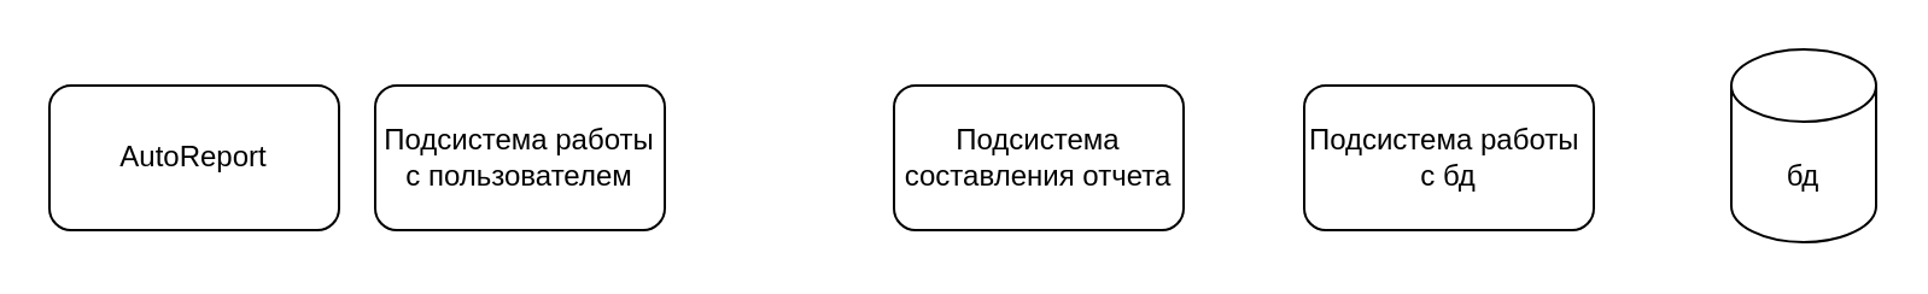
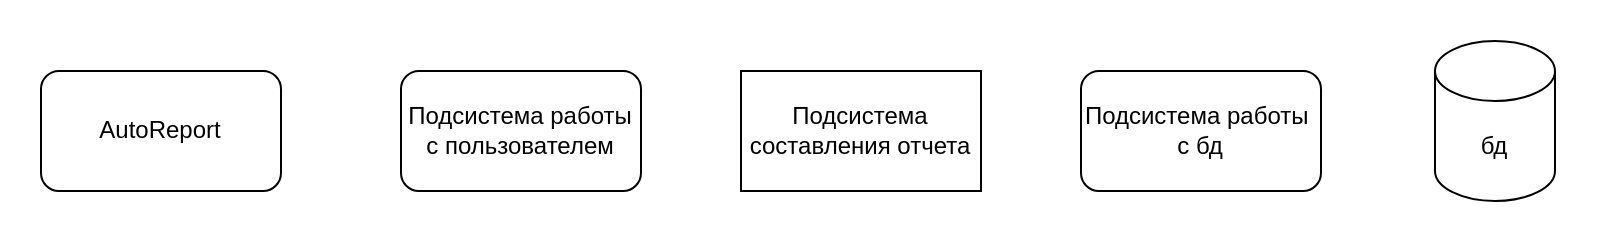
  <mxCell id="0" />
  <mxCell id="1" parent="0" />
- <mxCell id="2" value="Подсистема составления отчета" style="rounded=1;whiteSpace=wrap;html=1;" vertex="1" parent="1"><mxGeometry x="370" y="35" width="120" height="60" as="geometry" /></mxCell>
+ <mxCell id="2" value="Подсистема составления отчета" style="whiteSpace=wrap;html=1;rounded=0;" vertex="1" parent="1"><mxGeometry x="370" y="35" width="120" height="60" as="geometry" /></mxCell>
  <mxCell id="3" value="AutoReport" style="rounded=1;whiteSpace=wrap;html=1;" vertex="1" parent="1"><mxGeometry x="20" y="35" width="120" height="60" as="geometry" /></mxCell>
  <mxCell id="4" value="Подсистема работы&amp;nbsp; с бд" style="rounded=1;whiteSpace=wrap;html=1;" vertex="1" parent="1"><mxGeometry x="540" y="35" width="120" height="60" as="geometry" /></mxCell>
- <mxCell id="5" value="Подсистема работы с пользователем" style="rounded=1;whiteSpace=wrap;html=1;" vertex="1" parent="1"><mxGeometry x="155" y="35" width="120" height="60" as="geometry" /></mxCell>
+ <mxCell id="5" value="Подсистема работы с пользователем" style="rounded=1;whiteSpace=wrap;html=1;" vertex="1" parent="1"><mxGeometry x="200" y="35" width="120" height="60" as="geometry" /></mxCell>
  <mxCell id="6" value="бд" style="shape=cylinder3;whiteSpace=wrap;html=1;boundedLbl=1;backgroundOutline=1;size=15;" vertex="1" parent="1"><mxGeometry x="717" y="20" width="60" height="80" as="geometry" /></mxCell>
